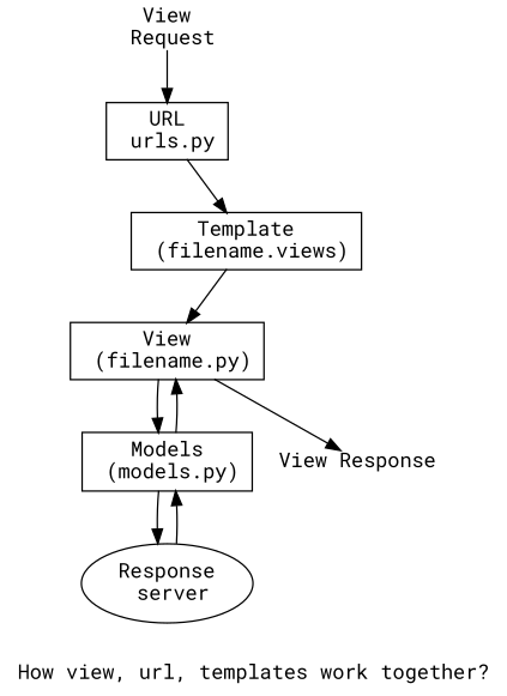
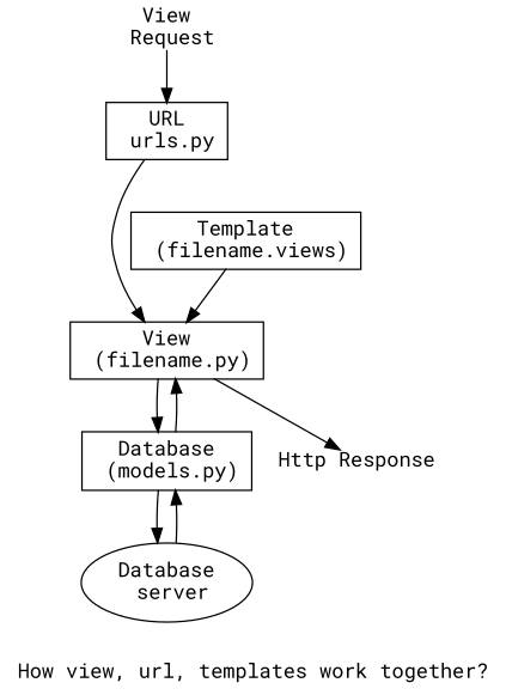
  digraph {
    fontname="Roboto Mono"
    label="How view, url, templates work together?"
    node [fontname="Roboto Mono" shape=record]
    edge [fontname="Roboto Mono"]
    n1 [label="View\n Request" shape=plain]
    n2 [label="URL\n urls.py"]
    n3 [label="View\n (filename.py)"]
-   n4 [label="Models\n (models.py)"]
-   n5 [label="View Response" shape=plain]
-   n6 [label="Response\n server" shape=ellipse]
+   n4 [label="Database\n (models.py)"]
+   n5 [label="Http Response" shape=plain]
+   n6 [label="Database\n server" shape=ellipse]
    n7 [label="Template\n (filename.views)"]
    n1 -> n2
-   n2 -> n7
+   n2 -> n3
    n3 -> n4
    n3 -> n5
    n4 -> n3
    n4 -> n6
    n6 -> n4
    n7 -> n3
  }
